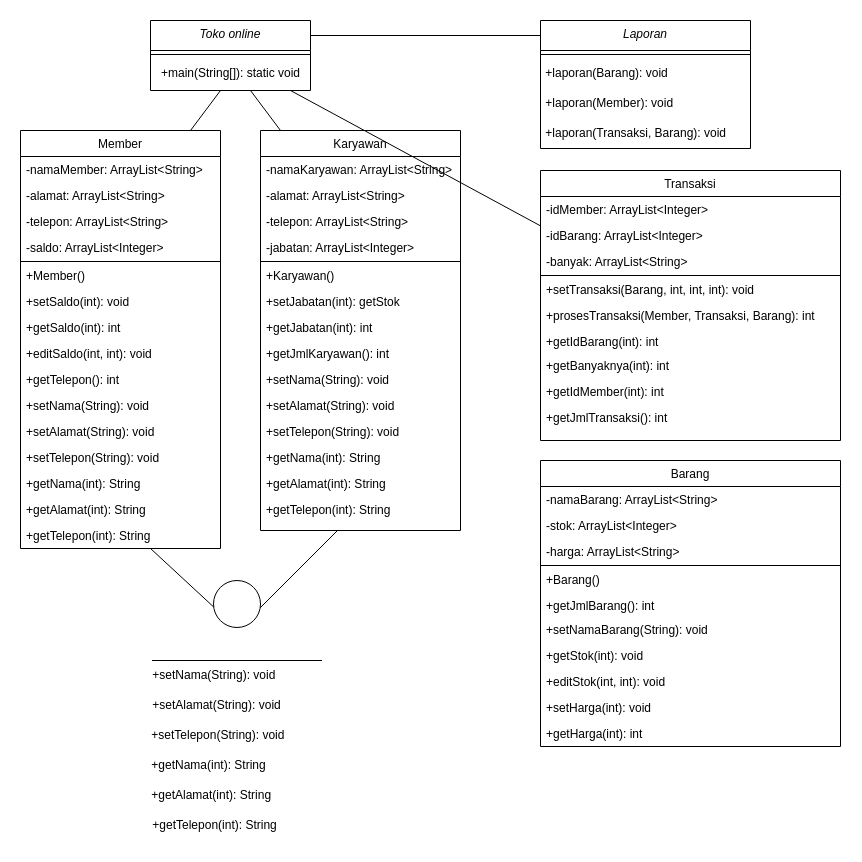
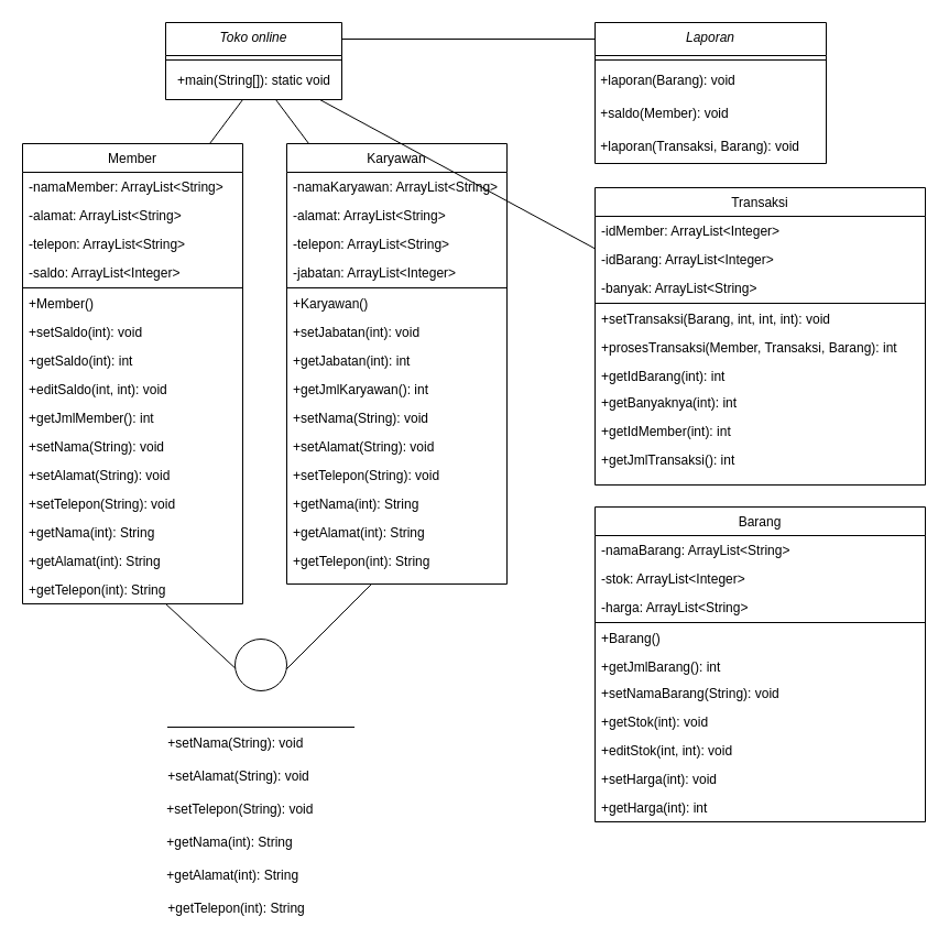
  <mxCell id="0" />
  <mxCell id="1" parent="0" />
  <mxCell id="2" value="Toko online" style="swimlane;fontStyle=2;align=center;verticalAlign=top;childLayout=stackLayout;horizontal=1;startSize=30;horizontalStack=0;resizeParent=1;resizeLast=0;collapsible=1;marginBottom=0;rounded=0;shadow=0;strokeWidth=1;" vertex="1" parent="1"><mxGeometry x="150" y="20" width="160" height="70" as="geometry"><mxRectangle x="230" y="140" width="160" height="26" as="alternateBounds" /></mxGeometry></mxCell>
  <mxCell id="3" value="" style="line;html=1;strokeWidth=1;align=left;verticalAlign=middle;spacingTop=-1;spacingLeft=3;spacingRight=3;rotatable=0;labelPosition=right;points=[];portConstraint=eastwest;" vertex="1" parent="2"><mxGeometry y="30" width="160" height="8" as="geometry" /></mxCell>
  <mxCell id="4" value="+main(String[]): static void" style="text;html=1;align=center;verticalAlign=middle;resizable=0;points=[];autosize=1;strokeColor=none;fillColor=none;" vertex="1" parent="2"><mxGeometry y="38" width="160" height="30" as="geometry" /></mxCell>
  <mxCell id="5" value="Member" style="swimlane;fontStyle=0;align=center;verticalAlign=top;childLayout=stackLayout;horizontal=1;startSize=26;horizontalStack=0;resizeParent=1;resizeLast=0;collapsible=1;marginBottom=0;rounded=0;shadow=0;strokeWidth=1;" vertex="1" parent="1"><mxGeometry x="20" y="130" width="200" height="418" as="geometry"><mxRectangle x="130" y="380" width="160" height="26" as="alternateBounds" /></mxGeometry></mxCell>
  <mxCell id="6" value="-namaMember: ArrayList&lt;String&gt;" style="text;align=left;verticalAlign=top;spacingLeft=4;spacingRight=4;overflow=hidden;rotatable=0;points=[[0,0.5],[1,0.5]];portConstraint=eastwest;" vertex="1" parent="5"><mxGeometry y="26" width="200" height="26" as="geometry" /></mxCell>
  <mxCell id="7" value="-alamat: ArrayList&lt;String&gt;" style="text;align=left;verticalAlign=top;spacingLeft=4;spacingRight=4;overflow=hidden;rotatable=0;points=[[0,0.5],[1,0.5]];portConstraint=eastwest;rounded=0;shadow=0;html=0;" vertex="1" parent="5"><mxGeometry y="52" width="200" height="26" as="geometry" /></mxCell>
  <mxCell id="8" value="-telepon: ArrayList&lt;String&gt;" style="text;align=left;verticalAlign=top;spacingLeft=4;spacingRight=4;overflow=hidden;rotatable=0;points=[[0,0.5],[1,0.5]];portConstraint=eastwest;rounded=0;shadow=0;html=0;" vertex="1" parent="5"><mxGeometry y="78" width="200" height="26" as="geometry" /></mxCell>
  <mxCell id="9" value="-saldo: ArrayList&lt;Integer&gt;" style="text;align=left;verticalAlign=top;spacingLeft=4;spacingRight=4;overflow=hidden;rotatable=0;points=[[0,0.5],[1,0.5]];portConstraint=eastwest;rounded=0;shadow=0;html=0;" vertex="1" parent="5"><mxGeometry y="104" width="200" height="26" as="geometry" /></mxCell>
  <mxCell id="10" value="" style="line;html=1;strokeWidth=1;align=left;verticalAlign=middle;spacingTop=-1;spacingLeft=3;spacingRight=3;rotatable=0;labelPosition=right;points=[];portConstraint=eastwest;" vertex="1" parent="5"><mxGeometry y="130" width="200" height="2" as="geometry" /></mxCell>
  <mxCell id="11" value="+Member()" style="text;align=left;verticalAlign=top;spacingLeft=4;spacingRight=4;overflow=hidden;rotatable=0;points=[[0,0.5],[1,0.5]];portConstraint=eastwest;" vertex="1" parent="5"><mxGeometry y="132" width="200" height="26" as="geometry" /></mxCell>
  <mxCell id="12" value="+setSaldo(int): void" style="text;align=left;verticalAlign=top;spacingLeft=4;spacingRight=4;overflow=hidden;rotatable=0;points=[[0,0.5],[1,0.5]];portConstraint=eastwest;" vertex="1" parent="5"><mxGeometry y="158" width="200" height="26" as="geometry" /></mxCell>
  <mxCell id="13" value="+getSaldo(int): int" style="text;align=left;verticalAlign=top;spacingLeft=4;spacingRight=4;overflow=hidden;rotatable=0;points=[[0,0.5],[1,0.5]];portConstraint=eastwest;" vertex="1" parent="5"><mxGeometry y="184" width="200" height="26" as="geometry" /></mxCell>
  <mxCell id="14" value="+editSaldo(int, int): void" style="text;align=left;verticalAlign=top;spacingLeft=4;spacingRight=4;overflow=hidden;rotatable=0;points=[[0,0.5],[1,0.5]];portConstraint=eastwest;" vertex="1" parent="5"><mxGeometry y="210" width="200" height="26" as="geometry" /></mxCell>
- <mxCell id="15" value="+getTelepon(): int" style="text;align=left;verticalAlign=top;spacingLeft=4;spacingRight=4;overflow=hidden;rotatable=0;points=[[0,0.5],[1,0.5]];portConstraint=eastwest;" vertex="1" parent="5"><mxGeometry y="236" width="200" height="26" as="geometry" /></mxCell>
+ <mxCell id="15" value="+getJmlMember(): int" style="text;align=left;verticalAlign=top;spacingLeft=4;spacingRight=4;overflow=hidden;rotatable=0;points=[[0,0.5],[1,0.5]];portConstraint=eastwest;" vertex="1" parent="5"><mxGeometry y="236" width="200" height="26" as="geometry" /></mxCell>
  <mxCell id="16" value="+setNama(String): void" style="text;align=left;verticalAlign=top;spacingLeft=4;spacingRight=4;overflow=hidden;rotatable=0;points=[[0,0.5],[1,0.5]];portConstraint=eastwest;" vertex="1" parent="5"><mxGeometry y="262" width="200" height="26" as="geometry" /></mxCell>
  <mxCell id="17" value="+setAlamat(String): void" style="text;align=left;verticalAlign=top;spacingLeft=4;spacingRight=4;overflow=hidden;rotatable=0;points=[[0,0.5],[1,0.5]];portConstraint=eastwest;" vertex="1" parent="5"><mxGeometry y="288" width="200" height="26" as="geometry" /></mxCell>
  <mxCell id="18" value="+setTelepon(String): void" style="text;align=left;verticalAlign=top;spacingLeft=4;spacingRight=4;overflow=hidden;rotatable=0;points=[[0,0.5],[1,0.5]];portConstraint=eastwest;" vertex="1" parent="5"><mxGeometry y="314" width="200" height="26" as="geometry" /></mxCell>
  <mxCell id="19" value="+getNama(int): String" style="text;align=left;verticalAlign=top;spacingLeft=4;spacingRight=4;overflow=hidden;rotatable=0;points=[[0,0.5],[1,0.5]];portConstraint=eastwest;" vertex="1" parent="5"><mxGeometry y="340" width="200" height="26" as="geometry" /></mxCell>
  <mxCell id="20" value="+getAlamat(int): String" style="text;align=left;verticalAlign=top;spacingLeft=4;spacingRight=4;overflow=hidden;rotatable=0;points=[[0,0.5],[1,0.5]];portConstraint=eastwest;" vertex="1" parent="5"><mxGeometry y="366" width="200" height="26" as="geometry" /></mxCell>
  <mxCell id="21" value="+getTelepon(int): String" style="text;align=left;verticalAlign=top;spacingLeft=4;spacingRight=4;overflow=hidden;rotatable=0;points=[[0,0.5],[1,0.5]];portConstraint=eastwest;" vertex="1" parent="5"><mxGeometry y="392" width="200" height="26" as="geometry" /></mxCell>
  <mxCell id="22" value="" style="endArrow=none;html=1;rounded=0;" edge="1" parent="1"><mxGeometry width="50" height="50" relative="1" as="geometry"><mxPoint x="190" y="130" as="sourcePoint" /><mxPoint x="220" y="90" as="targetPoint" /></mxGeometry></mxCell>
  <mxCell id="23" value="" style="endArrow=none;html=1;rounded=0;" edge="1" parent="1"><mxGeometry width="50" height="50" relative="1" as="geometry"><mxPoint x="280" y="130" as="sourcePoint" /><mxPoint x="250" y="90" as="targetPoint" /></mxGeometry></mxCell>
  <mxCell id="24" value="Karyawan" style="swimlane;fontStyle=0;align=center;verticalAlign=top;childLayout=stackLayout;horizontal=1;startSize=26;horizontalStack=0;resizeParent=1;resizeLast=0;collapsible=1;marginBottom=0;rounded=0;shadow=0;strokeWidth=1;" vertex="1" parent="1"><mxGeometry x="260" y="130" width="200" height="400" as="geometry"><mxRectangle x="130" y="380" width="160" height="26" as="alternateBounds" /></mxGeometry></mxCell>
  <mxCell id="25" value="-namaKaryawan: ArrayList&lt;String&gt;" style="text;align=left;verticalAlign=top;spacingLeft=4;spacingRight=4;overflow=hidden;rotatable=0;points=[[0,0.5],[1,0.5]];portConstraint=eastwest;" vertex="1" parent="24"><mxGeometry y="26" width="200" height="26" as="geometry" /></mxCell>
  <mxCell id="26" value="-alamat: ArrayList&lt;String&gt;" style="text;align=left;verticalAlign=top;spacingLeft=4;spacingRight=4;overflow=hidden;rotatable=0;points=[[0,0.5],[1,0.5]];portConstraint=eastwest;rounded=0;shadow=0;html=0;" vertex="1" parent="24"><mxGeometry y="52" width="200" height="26" as="geometry" /></mxCell>
  <mxCell id="27" value="-telepon: ArrayList&lt;String&gt;" style="text;align=left;verticalAlign=top;spacingLeft=4;spacingRight=4;overflow=hidden;rotatable=0;points=[[0,0.5],[1,0.5]];portConstraint=eastwest;rounded=0;shadow=0;html=0;" vertex="1" parent="24"><mxGeometry y="78" width="200" height="26" as="geometry" /></mxCell>
  <mxCell id="28" value="-jabatan: ArrayList&lt;Integer&gt;" style="text;align=left;verticalAlign=top;spacingLeft=4;spacingRight=4;overflow=hidden;rotatable=0;points=[[0,0.5],[1,0.5]];portConstraint=eastwest;rounded=0;shadow=0;html=0;" vertex="1" parent="24"><mxGeometry y="104" width="200" height="26" as="geometry" /></mxCell>
  <mxCell id="29" value="" style="line;html=1;strokeWidth=1;align=left;verticalAlign=middle;spacingTop=-1;spacingLeft=3;spacingRight=3;rotatable=0;labelPosition=right;points=[];portConstraint=eastwest;" vertex="1" parent="24"><mxGeometry y="130" width="200" height="2" as="geometry" /></mxCell>
  <mxCell id="30" value="+Karyawan()" style="text;align=left;verticalAlign=top;spacingLeft=4;spacingRight=4;overflow=hidden;rotatable=0;points=[[0,0.5],[1,0.5]];portConstraint=eastwest;" vertex="1" parent="24"><mxGeometry y="132" width="200" height="26" as="geometry" /></mxCell>
- <mxCell id="31" value="+setJabatan(int): getStok" style="text;align=left;verticalAlign=top;spacingLeft=4;spacingRight=4;overflow=hidden;rotatable=0;points=[[0,0.5],[1,0.5]];portConstraint=eastwest;" vertex="1" parent="24"><mxGeometry y="158" width="200" height="26" as="geometry" /></mxCell>
+ <mxCell id="31" value="+setJabatan(int): void" style="text;align=left;verticalAlign=top;spacingLeft=4;spacingRight=4;overflow=hidden;rotatable=0;points=[[0,0.5],[1,0.5]];portConstraint=eastwest;" vertex="1" parent="24"><mxGeometry y="158" width="200" height="26" as="geometry" /></mxCell>
  <mxCell id="32" value="+getJabatan(int): int" style="text;align=left;verticalAlign=top;spacingLeft=4;spacingRight=4;overflow=hidden;rotatable=0;points=[[0,0.5],[1,0.5]];portConstraint=eastwest;" vertex="1" parent="24"><mxGeometry y="184" width="200" height="26" as="geometry" /></mxCell>
  <mxCell id="33" value="+getJmlKaryawan(): int" style="text;align=left;verticalAlign=top;spacingLeft=4;spacingRight=4;overflow=hidden;rotatable=0;points=[[0,0.5],[1,0.5]];portConstraint=eastwest;" vertex="1" parent="24"><mxGeometry y="210" width="200" height="26" as="geometry" /></mxCell>
  <mxCell id="34" value="+setNama(String): void" style="text;align=left;verticalAlign=top;spacingLeft=4;spacingRight=4;overflow=hidden;rotatable=0;points=[[0,0.5],[1,0.5]];portConstraint=eastwest;" vertex="1" parent="24"><mxGeometry y="236" width="200" height="26" as="geometry" /></mxCell>
  <mxCell id="35" value="+setAlamat(String): void" style="text;align=left;verticalAlign=top;spacingLeft=4;spacingRight=4;overflow=hidden;rotatable=0;points=[[0,0.5],[1,0.5]];portConstraint=eastwest;" vertex="1" parent="24"><mxGeometry y="262" width="200" height="26" as="geometry" /></mxCell>
  <mxCell id="36" value="+setTelepon(String): void" style="text;align=left;verticalAlign=top;spacingLeft=4;spacingRight=4;overflow=hidden;rotatable=0;points=[[0,0.5],[1,0.5]];portConstraint=eastwest;" vertex="1" parent="24"><mxGeometry y="288" width="200" height="26" as="geometry" /></mxCell>
  <mxCell id="37" value="+getNama(int): String" style="text;align=left;verticalAlign=top;spacingLeft=4;spacingRight=4;overflow=hidden;rotatable=0;points=[[0,0.5],[1,0.5]];portConstraint=eastwest;" vertex="1" parent="24"><mxGeometry y="314" width="200" height="26" as="geometry" /></mxCell>
  <mxCell id="38" value="+getAlamat(int): String" style="text;align=left;verticalAlign=top;spacingLeft=4;spacingRight=4;overflow=hidden;rotatable=0;points=[[0,0.5],[1,0.5]];portConstraint=eastwest;" vertex="1" parent="24"><mxGeometry y="340" width="200" height="26" as="geometry" /></mxCell>
  <mxCell id="39" value="+getTelepon(int): String" style="text;align=left;verticalAlign=top;spacingLeft=4;spacingRight=4;overflow=hidden;rotatable=0;points=[[0,0.5],[1,0.5]];portConstraint=eastwest;" vertex="1" parent="24"><mxGeometry y="366" width="200" height="26" as="geometry" /></mxCell>
  <mxCell id="40" value="" style="endArrow=none;html=1;rounded=0;" edge="1" parent="1"><mxGeometry width="50" height="50" relative="1" as="geometry"><mxPoint x="540" y="35" as="sourcePoint" /><mxPoint x="310" y="35" as="targetPoint" /></mxGeometry></mxCell>
  <mxCell id="41" value="Laporan" style="swimlane;fontStyle=2;align=center;verticalAlign=top;childLayout=stackLayout;horizontal=1;startSize=30;horizontalStack=0;resizeParent=1;resizeLast=0;collapsible=1;marginBottom=0;rounded=0;shadow=0;strokeWidth=1;" vertex="1" parent="1"><mxGeometry x="540" y="20" width="210" height="128" as="geometry"><mxRectangle x="230" y="140" width="160" height="26" as="alternateBounds" /></mxGeometry></mxCell>
  <mxCell id="42" value="" style="line;html=1;strokeWidth=1;align=left;verticalAlign=middle;spacingTop=-1;spacingLeft=3;spacingRight=3;rotatable=0;labelPosition=right;points=[];portConstraint=eastwest;" vertex="1" parent="41"><mxGeometry y="30" width="210" height="8" as="geometry" /></mxCell>
  <mxCell id="43" value="&amp;nbsp;+laporan(Barang): void" style="text;html=1;align=left;verticalAlign=middle;resizable=0;points=[];autosize=1;strokeColor=none;fillColor=none;" vertex="1" parent="41"><mxGeometry y="38" width="210" height="30" as="geometry" /></mxCell>
- <mxCell id="44" value="&amp;nbsp;+laporan(Member): void" style="text;html=1;align=left;verticalAlign=middle;resizable=0;points=[];autosize=1;strokeColor=none;fillColor=none;" vertex="1" parent="41"><mxGeometry y="68" width="210" height="30" as="geometry" /></mxCell>
+ <mxCell id="44" value="&amp;nbsp;+saldo(Member): void" style="text;html=1;align=left;verticalAlign=middle;resizable=0;points=[];autosize=1;strokeColor=none;fillColor=none;" vertex="1" parent="41"><mxGeometry y="68" width="210" height="30" as="geometry" /></mxCell>
  <mxCell id="45" value="&amp;nbsp;+laporan(Transaksi, Barang): void" style="text;html=1;align=left;verticalAlign=middle;resizable=0;points=[];autosize=1;strokeColor=none;fillColor=none;" vertex="1" parent="41"><mxGeometry y="98" width="210" height="30" as="geometry" /></mxCell>
  <mxCell id="46" value="" style="endArrow=none;html=1;rounded=0;exitX=0.001;exitY=0.136;exitDx=0;exitDy=0;exitPerimeter=0;" edge="1" parent="1" source="49"><mxGeometry width="50" height="50" relative="1" as="geometry"><mxPoint x="530" y="220" as="sourcePoint" /><mxPoint x="290" y="90" as="targetPoint" /></mxGeometry></mxCell>
  <mxCell id="47" value="Transaksi" style="swimlane;fontStyle=0;align=center;verticalAlign=top;childLayout=stackLayout;horizontal=1;startSize=26;horizontalStack=0;resizeParent=1;resizeLast=0;collapsible=1;marginBottom=0;rounded=0;shadow=0;strokeWidth=1;" vertex="1" parent="1"><mxGeometry x="540" y="170" width="300" height="270" as="geometry"><mxRectangle x="130" y="380" width="160" height="26" as="alternateBounds" /></mxGeometry></mxCell>
  <mxCell id="48" value="-idMember: ArrayList&lt;Integer&gt;" style="text;align=left;verticalAlign=top;spacingLeft=4;spacingRight=4;overflow=hidden;rotatable=0;points=[[0,0.5],[1,0.5]];portConstraint=eastwest;" vertex="1" parent="47"><mxGeometry y="26" width="300" height="26" as="geometry" /></mxCell>
  <mxCell id="49" value="-idBarang: ArrayList&lt;Integer&gt;" style="text;align=left;verticalAlign=top;spacingLeft=4;spacingRight=4;overflow=hidden;rotatable=0;points=[[0,0.5],[1,0.5]];portConstraint=eastwest;rounded=0;shadow=0;html=0;" vertex="1" parent="47"><mxGeometry y="52" width="300" height="26" as="geometry" /></mxCell>
  <mxCell id="50" value="-banyak: ArrayList&lt;String&gt;" style="text;align=left;verticalAlign=top;spacingLeft=4;spacingRight=4;overflow=hidden;rotatable=0;points=[[0,0.5],[1,0.5]];portConstraint=eastwest;rounded=0;shadow=0;html=0;" vertex="1" parent="47"><mxGeometry y="78" width="300" height="26" as="geometry" /></mxCell>
  <mxCell id="51" value="" style="line;html=1;strokeWidth=1;align=left;verticalAlign=middle;spacingTop=-1;spacingLeft=3;spacingRight=3;rotatable=0;labelPosition=right;points=[];portConstraint=eastwest;" vertex="1" parent="47"><mxGeometry y="104" width="300" height="2" as="geometry" /></mxCell>
  <mxCell id="52" value="+setTransaksi(Barang, int, int, int): void" style="text;align=left;verticalAlign=top;spacingLeft=4;spacingRight=4;overflow=hidden;rotatable=0;points=[[0,0.5],[1,0.5]];portConstraint=eastwest;" vertex="1" parent="47"><mxGeometry y="106" width="300" height="26" as="geometry" /></mxCell>
  <mxCell id="53" value="+prosesTransaksi(Member, Transaksi, Barang): int" style="text;align=left;verticalAlign=top;spacingLeft=4;spacingRight=4;overflow=hidden;rotatable=0;points=[[0,0.5],[1,0.5]];portConstraint=eastwest;" vertex="1" parent="47"><mxGeometry y="132" width="300" height="26" as="geometry" /></mxCell>
  <mxCell id="54" value="+getIdBarang(int): int" style="text;align=left;verticalAlign=top;spacingLeft=4;spacingRight=4;overflow=hidden;rotatable=0;points=[[0,0.5],[1,0.5]];portConstraint=eastwest;" vertex="1" parent="47"><mxGeometry y="158" width="300" height="24" as="geometry" /></mxCell>
  <mxCell id="55" value="+getBanyaknya(int): int" style="text;align=left;verticalAlign=top;spacingLeft=4;spacingRight=4;overflow=hidden;rotatable=0;points=[[0,0.5],[1,0.5]];portConstraint=eastwest;" vertex="1" parent="47"><mxGeometry y="182" width="300" height="26" as="geometry" /></mxCell>
  <mxCell id="56" value="+getIdMember(int): int" style="text;align=left;verticalAlign=top;spacingLeft=4;spacingRight=4;overflow=hidden;rotatable=0;points=[[0,0.5],[1,0.5]];portConstraint=eastwest;" vertex="1" parent="47"><mxGeometry y="208" width="300" height="26" as="geometry" /></mxCell>
  <mxCell id="57" value="+getJmlTransaksi(): int" style="text;align=left;verticalAlign=top;spacingLeft=4;spacingRight=4;overflow=hidden;rotatable=0;points=[[0,0.5],[1,0.5]];portConstraint=eastwest;" vertex="1" parent="47"><mxGeometry y="234" width="300" height="26" as="geometry" /></mxCell>
  <mxCell id="58" value="Barang" style="swimlane;fontStyle=0;align=center;verticalAlign=top;childLayout=stackLayout;horizontal=1;startSize=26;horizontalStack=0;resizeParent=1;resizeLast=0;collapsible=1;marginBottom=0;rounded=0;shadow=0;strokeWidth=1;" vertex="1" parent="1"><mxGeometry x="540" y="460" width="300" height="286" as="geometry"><mxRectangle x="130" y="380" width="160" height="26" as="alternateBounds" /></mxGeometry></mxCell>
  <mxCell id="59" value="-namaBarang: ArrayList&lt;String&gt;" style="text;align=left;verticalAlign=top;spacingLeft=4;spacingRight=4;overflow=hidden;rotatable=0;points=[[0,0.5],[1,0.5]];portConstraint=eastwest;" vertex="1" parent="58"><mxGeometry y="26" width="300" height="26" as="geometry" /></mxCell>
  <mxCell id="60" value="-stok: ArrayList&lt;Integer&gt;" style="text;align=left;verticalAlign=top;spacingLeft=4;spacingRight=4;overflow=hidden;rotatable=0;points=[[0,0.5],[1,0.5]];portConstraint=eastwest;rounded=0;shadow=0;html=0;" vertex="1" parent="58"><mxGeometry y="52" width="300" height="26" as="geometry" /></mxCell>
  <mxCell id="61" value="-harga: ArrayList&lt;String&gt;" style="text;align=left;verticalAlign=top;spacingLeft=4;spacingRight=4;overflow=hidden;rotatable=0;points=[[0,0.5],[1,0.5]];portConstraint=eastwest;rounded=0;shadow=0;html=0;" vertex="1" parent="58"><mxGeometry y="78" width="300" height="26" as="geometry" /></mxCell>
  <mxCell id="62" value="" style="line;html=1;strokeWidth=1;align=left;verticalAlign=middle;spacingTop=-1;spacingLeft=3;spacingRight=3;rotatable=0;labelPosition=right;points=[];portConstraint=eastwest;" vertex="1" parent="58"><mxGeometry y="104" width="300" height="2" as="geometry" /></mxCell>
  <mxCell id="63" value="+Barang()" style="text;align=left;verticalAlign=top;spacingLeft=4;spacingRight=4;overflow=hidden;rotatable=0;points=[[0,0.5],[1,0.5]];portConstraint=eastwest;" vertex="1" parent="58"><mxGeometry y="106" width="300" height="26" as="geometry" /></mxCell>
  <mxCell id="64" value="+getJmlBarang(): int" style="text;align=left;verticalAlign=top;spacingLeft=4;spacingRight=4;overflow=hidden;rotatable=0;points=[[0,0.5],[1,0.5]];portConstraint=eastwest;" vertex="1" parent="58"><mxGeometry y="132" width="300" height="24" as="geometry" /></mxCell>
  <mxCell id="65" value="+setNamaBarang(String): void" style="text;align=left;verticalAlign=top;spacingLeft=4;spacingRight=4;overflow=hidden;rotatable=0;points=[[0,0.5],[1,0.5]];portConstraint=eastwest;" vertex="1" parent="58"><mxGeometry y="156" width="300" height="26" as="geometry" /></mxCell>
  <mxCell id="66" value="+getStok(int): void" style="text;align=left;verticalAlign=top;spacingLeft=4;spacingRight=4;overflow=hidden;rotatable=0;points=[[0,0.5],[1,0.5]];portConstraint=eastwest;" vertex="1" parent="58"><mxGeometry y="182" width="300" height="26" as="geometry" /></mxCell>
  <mxCell id="67" value="+editStok(int, int): void" style="text;align=left;verticalAlign=top;spacingLeft=4;spacingRight=4;overflow=hidden;rotatable=0;points=[[0,0.5],[1,0.5]];portConstraint=eastwest;" vertex="1" parent="58"><mxGeometry y="208" width="300" height="26" as="geometry" /></mxCell>
  <mxCell id="68" value="+setHarga(int): void" style="text;align=left;verticalAlign=top;spacingLeft=4;spacingRight=4;overflow=hidden;rotatable=0;points=[[0,0.5],[1,0.5]];portConstraint=eastwest;" vertex="1" parent="58"><mxGeometry y="234" width="300" height="26" as="geometry" /></mxCell>
  <mxCell id="69" value="+getHarga(int): int" style="text;align=left;verticalAlign=top;spacingLeft=4;spacingRight=4;overflow=hidden;rotatable=0;points=[[0,0.5],[1,0.5]];portConstraint=eastwest;" vertex="1" parent="58"><mxGeometry y="260" width="300" height="26" as="geometry" /></mxCell>
  <mxCell id="70" value="" style="endArrow=none;html=1;rounded=0;" edge="1" parent="1"><mxGeometry width="50" height="50" relative="1" as="geometry"><mxPoint x="217" y="610" as="sourcePoint" /><mxPoint x="150" y="548" as="targetPoint" /></mxGeometry></mxCell>
  <mxCell id="71" value="" style="endArrow=none;html=1;rounded=0;" edge="1" parent="1"><mxGeometry width="50" height="50" relative="1" as="geometry"><mxPoint x="257" y="610" as="sourcePoint" /><mxPoint x="337" y="530" as="targetPoint" /></mxGeometry></mxCell>
  <mxCell id="72" value="" style="ellipse;whiteSpace=wrap;html=1;aspect=fixed;" vertex="1" parent="1"><mxGeometry x="213" y="580" width="47" height="47" as="geometry" /></mxCell>
  <mxCell id="73" value="" style="endArrow=none;html=1;rounded=0;" edge="1" parent="1"><mxGeometry width="50" height="50" relative="1" as="geometry"><mxPoint x="151.5" y="660" as="sourcePoint" /><mxPoint x="321.5" y="660" as="targetPoint" /></mxGeometry></mxCell>
  <mxCell id="74" value="&amp;nbsp;+setNama(String): void" style="text;html=1;align=left;verticalAlign=middle;whiteSpace=wrap;rounded=0;" vertex="1" parent="1"><mxGeometry x="146.5" y="660" width="180.5" height="30" as="geometry" /></mxCell>
  <mxCell id="75" value="&amp;nbsp;+setAlamat(String): void" style="text;html=1;align=left;verticalAlign=middle;whiteSpace=wrap;rounded=0;" vertex="1" parent="1"><mxGeometry x="146.5" y="690" width="180.5" height="30" as="geometry" /></mxCell>
  <mxCell id="76" value="&amp;nbsp;+setTelepon(String): void" style="text;html=1;align=left;verticalAlign=middle;whiteSpace=wrap;rounded=0;" vertex="1" parent="1"><mxGeometry x="146.25" y="720" width="180.5" height="30" as="geometry" /></mxCell>
  <mxCell id="77" value="&amp;nbsp;+getNama(int): String" style="text;html=1;align=left;verticalAlign=middle;whiteSpace=wrap;rounded=0;" vertex="1" parent="1"><mxGeometry x="146.25" y="750" width="180.5" height="30" as="geometry" /></mxCell>
  <mxCell id="78" value="&amp;nbsp;+getAlamat(int): String" style="text;html=1;align=left;verticalAlign=middle;whiteSpace=wrap;rounded=0;" vertex="1" parent="1"><mxGeometry x="146.25" y="780" width="180.5" height="30" as="geometry" /></mxCell>
  <mxCell id="79" value="&amp;nbsp;+getTelepon(int): String" style="text;html=1;align=left;verticalAlign=middle;whiteSpace=wrap;rounded=0;" vertex="1" parent="1"><mxGeometry x="146.5" y="810" width="180.5" height="30" as="geometry" /></mxCell>
